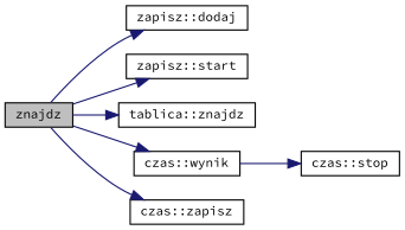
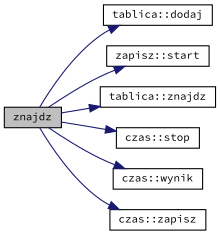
  digraph {
    fontname="Source Code Pro"
    rankdir=LR
    node [color=black fillcolor=white fontname="Source Code Pro" fontsize=10 shape=record style=filled]
    edge [color=midnightblue fontname="Source Code Pro" fontsize=10 labelfontname=Helvetica labelfontsize=10 style=solid]
    n1 [fillcolor=grey75 fontcolor=black height=0.2 label=znajdz width=0.4]
-   n2 [height=0.2 label="zapisz::dodaj" width=0.4]
+   n2 [height=0.2 label="tablica::dodaj" width=0.4]
    n3 [height=0.2 label="zapisz::start" width=0.4]
    n4 [height=0.2 label="tablica::znajdz" width=0.4]
    n5 [height=0.2 label="czas::stop" width=0.4]
    n6 [height=0.2 label="czas::wynik" width=0.4]
    n7 [height=0.2 label="czas::zapisz" width=0.4]
    n1 -> n2
    n1 -> n3
    n1 -> n4
-   n6 -> n5
+   n1 -> n5
    n1 -> n6
    n1 -> n7
  }
